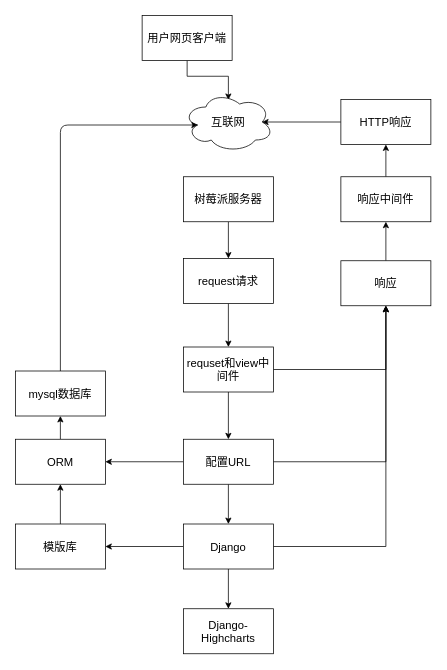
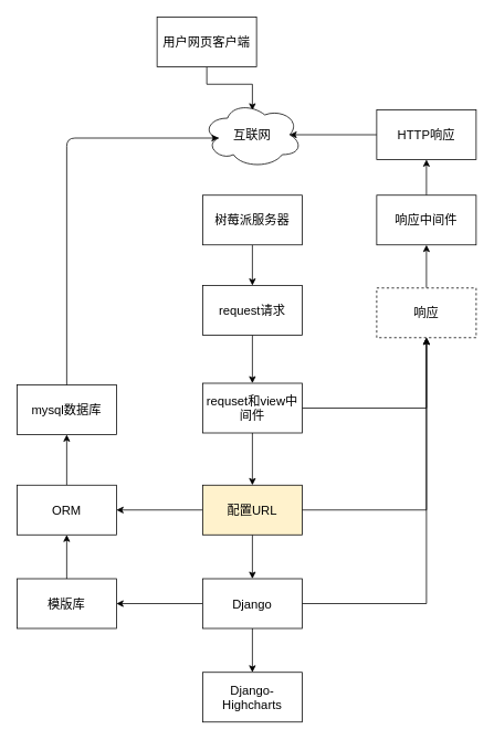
  <mxCell id="0" />
  <mxCell id="1" parent="0" />
  <mxCell id="2" style="edgeStyle=orthogonalEdgeStyle;rounded=0;orthogonalLoop=1;jettySize=auto;html=1;exitX=0.5;exitY=1;exitDx=0;exitDy=0;entryX=0.5;entryY=0.132;entryDx=0;entryDy=0;entryPerimeter=0;" edge="1" parent="1" source="3" target="4"><mxGeometry relative="1" as="geometry" /></mxCell>
  <mxCell id="3" value="&lt;font style=&quot;font-size: 15px&quot;&gt;用户网页客户端&lt;/font&gt;" style="rounded=0;whiteSpace=wrap;html=1;" vertex="1" parent="1"><mxGeometry x="189" y="20" width="120" height="60" as="geometry" /></mxCell>
  <mxCell id="4" value="&lt;font style=&quot;font-size: 15px&quot;&gt;互联网&lt;/font&gt;" style="ellipse;shape=cloud;whiteSpace=wrap;html=1;" vertex="1" parent="1"><mxGeometry x="244" y="122" width="120" height="80" as="geometry" /></mxCell>
  <mxCell id="5" style="edgeStyle=orthogonalEdgeStyle;rounded=0;orthogonalLoop=1;jettySize=auto;html=1;exitX=0;exitY=0.5;exitDx=0;exitDy=0;entryX=0.875;entryY=0.5;entryDx=0;entryDy=0;entryPerimeter=0;" edge="1" parent="1" source="6" target="4"><mxGeometry relative="1" as="geometry" /></mxCell>
  <mxCell id="6" value="&lt;font style=&quot;font-size: 15px&quot;&gt;HTTP响应&lt;/font&gt;" style="whiteSpace=wrap;html=1;" vertex="1" parent="1"><mxGeometry x="454" y="132" width="120" height="60" as="geometry" /></mxCell>
  <mxCell id="7" style="edgeStyle=orthogonalEdgeStyle;rounded=0;orthogonalLoop=1;jettySize=auto;html=1;exitX=0.5;exitY=1;exitDx=0;exitDy=0;entryX=0.5;entryY=0;entryDx=0;entryDy=0;" edge="1" parent="1" source="8" target="10"><mxGeometry relative="1" as="geometry" /></mxCell>
  <mxCell id="8" value="&lt;font style=&quot;font-size: 15px&quot;&gt;树莓派服务器&lt;/font&gt;" style="whiteSpace=wrap;html=1;" vertex="1" parent="1"><mxGeometry x="244" y="235" width="120" height="60" as="geometry" /></mxCell>
  <mxCell id="9" style="edgeStyle=orthogonalEdgeStyle;rounded=0;orthogonalLoop=1;jettySize=auto;html=1;exitX=0.5;exitY=1;exitDx=0;exitDy=0;entryX=0.5;entryY=0;entryDx=0;entryDy=0;" edge="1" parent="1" source="10" target="13"><mxGeometry relative="1" as="geometry" /></mxCell>
  <mxCell id="10" value="&lt;font style=&quot;font-size: 15px&quot;&gt;request请求&lt;/font&gt;" style="whiteSpace=wrap;html=1;" vertex="1" parent="1"><mxGeometry x="244" y="344" width="120" height="60" as="geometry" /></mxCell>
  <mxCell id="11" style="edgeStyle=orthogonalEdgeStyle;rounded=0;orthogonalLoop=1;jettySize=auto;html=1;exitX=1;exitY=0.5;exitDx=0;exitDy=0;entryX=0.5;entryY=1;entryDx=0;entryDy=0;" edge="1" parent="1" source="13" target="17"><mxGeometry relative="1" as="geometry" /></mxCell>
  <mxCell id="12" style="edgeStyle=orthogonalEdgeStyle;rounded=0;orthogonalLoop=1;jettySize=auto;html=1;exitX=0.5;exitY=1;exitDx=0;exitDy=0;" edge="1" parent="1" source="13" target="25"><mxGeometry relative="1" as="geometry" /></mxCell>
  <mxCell id="13" value="&lt;font style=&quot;font-size: 15px&quot;&gt;requset和view中间件&lt;/font&gt;" style="whiteSpace=wrap;html=1;" vertex="1" parent="1"><mxGeometry x="244" y="462" width="120" height="60" as="geometry" /></mxCell>
  <mxCell id="14" style="edgeStyle=orthogonalEdgeStyle;rounded=0;orthogonalLoop=1;jettySize=auto;html=1;exitX=0.5;exitY=0;exitDx=0;exitDy=0;entryX=0.5;entryY=1;entryDx=0;entryDy=0;" edge="1" parent="1" source="15" target="6"><mxGeometry relative="1" as="geometry" /></mxCell>
  <mxCell id="15" value="&lt;font style=&quot;font-size: 15px&quot;&gt;响应中间件&lt;/font&gt;" style="whiteSpace=wrap;html=1;" vertex="1" parent="1"><mxGeometry x="454" y="235" width="120" height="60" as="geometry" /></mxCell>
  <mxCell id="16" style="edgeStyle=orthogonalEdgeStyle;rounded=0;orthogonalLoop=1;jettySize=auto;html=1;exitX=0.5;exitY=0;exitDx=0;exitDy=0;entryX=0.5;entryY=1;entryDx=0;entryDy=0;" edge="1" parent="1" source="17" target="15"><mxGeometry relative="1" as="geometry" /></mxCell>
- <mxCell id="17" value="&lt;font style=&quot;font-size: 15px&quot;&gt;响应&lt;/font&gt;" style="whiteSpace=wrap;html=1;" vertex="1" parent="1"><mxGeometry x="454" y="347" width="120" height="60" as="geometry" /></mxCell>
- <mxCell id="18" value="&lt;font style=&quot;font-size: 15px&quot;&gt;mysql数据库&lt;/font&gt;" style="whiteSpace=wrap;html=1;" vertex="1" parent="1"><mxGeometry x="20" y="494" width="120" height="60" as="geometry" /></mxCell>
+ <mxCell id="17" value="&lt;font style=&quot;font-size: 15px&quot;&gt;响应&lt;/font&gt;" style="whiteSpace=wrap;html=1;dashed=1;" vertex="1" parent="1"><mxGeometry x="454" y="347" width="120" height="60" as="geometry" /></mxCell>
+ <mxCell id="18" value="&lt;font style=&quot;font-size: 15px&quot;&gt;mysql数据库&lt;/font&gt;" style="whiteSpace=wrap;html=1;" vertex="1" parent="1"><mxGeometry x="20" y="464" width="120" height="60" as="geometry" /></mxCell>
  <mxCell id="19" value="" style="endArrow=classic;html=1;exitX=0.5;exitY=0;exitDx=0;exitDy=0;entryX=0.16;entryY=0.55;entryDx=0;entryDy=0;entryPerimeter=0;" edge="1" parent="1" source="18" target="4"><mxGeometry width="50" height="50" relative="1" as="geometry"><mxPoint x="55" y="355" as="sourcePoint" /><mxPoint x="105" y="305" as="targetPoint" /><Array as="points"><mxPoint x="80" y="166" /></Array></mxGeometry></mxCell>
  <mxCell id="20" style="edgeStyle=orthogonalEdgeStyle;rounded=0;orthogonalLoop=1;jettySize=auto;html=1;exitX=0.5;exitY=0;exitDx=0;exitDy=0;entryX=0.5;entryY=1;entryDx=0;entryDy=0;" edge="1" parent="1" source="21" target="18"><mxGeometry relative="1" as="geometry" /></mxCell>
  <mxCell id="21" value="&lt;font style=&quot;font-size: 15px&quot;&gt;ORM&lt;/font&gt;" style="whiteSpace=wrap;html=1;" vertex="1" parent="1"><mxGeometry x="20" y="585" width="120" height="60" as="geometry" /></mxCell>
  <mxCell id="22" style="edgeStyle=orthogonalEdgeStyle;rounded=0;orthogonalLoop=1;jettySize=auto;html=1;exitX=0;exitY=0.5;exitDx=0;exitDy=0;entryX=1;entryY=0.5;entryDx=0;entryDy=0;" edge="1" parent="1" source="25" target="21"><mxGeometry relative="1" as="geometry" /></mxCell>
  <mxCell id="23" style="edgeStyle=orthogonalEdgeStyle;rounded=0;orthogonalLoop=1;jettySize=auto;html=1;exitX=1;exitY=0.5;exitDx=0;exitDy=0;entryX=0.5;entryY=1;entryDx=0;entryDy=0;" edge="1" parent="1" source="25" target="17"><mxGeometry relative="1" as="geometry" /></mxCell>
  <mxCell id="24" style="edgeStyle=orthogonalEdgeStyle;rounded=0;orthogonalLoop=1;jettySize=auto;html=1;exitX=0.5;exitY=1;exitDx=0;exitDy=0;entryX=0.5;entryY=0;entryDx=0;entryDy=0;" edge="1" parent="1" source="25" target="29"><mxGeometry relative="1" as="geometry" /></mxCell>
- <mxCell id="25" value="&lt;font style=&quot;font-size: 15px&quot;&gt;配置URL&lt;/font&gt;" style="whiteSpace=wrap;html=1;" vertex="1" parent="1"><mxGeometry x="244" y="585" width="120" height="60" as="geometry" /></mxCell>
+ <mxCell id="25" value="&lt;font style=&quot;font-size: 15px&quot;&gt;配置URL&lt;/font&gt;" style="whiteSpace=wrap;html=1;fillColor=#fff2cc;" vertex="1" parent="1"><mxGeometry x="244" y="585" width="120" height="60" as="geometry" /></mxCell>
  <mxCell id="26" style="edgeStyle=orthogonalEdgeStyle;rounded=0;orthogonalLoop=1;jettySize=auto;html=1;exitX=1;exitY=0.5;exitDx=0;exitDy=0;entryX=0.5;entryY=1;entryDx=0;entryDy=0;" edge="1" parent="1" source="29" target="17"><mxGeometry relative="1" as="geometry" /></mxCell>
  <mxCell id="27" style="edgeStyle=orthogonalEdgeStyle;rounded=0;orthogonalLoop=1;jettySize=auto;html=1;exitX=0;exitY=0.5;exitDx=0;exitDy=0;entryX=1;entryY=0.5;entryDx=0;entryDy=0;" edge="1" parent="1" source="29" target="31"><mxGeometry relative="1" as="geometry" /></mxCell>
  <mxCell id="28" style="edgeStyle=orthogonalEdgeStyle;rounded=0;orthogonalLoop=1;jettySize=auto;html=1;exitX=0.5;exitY=1;exitDx=0;exitDy=0;entryX=0.5;entryY=0;entryDx=0;entryDy=0;" edge="1" parent="1" source="29" target="32"><mxGeometry relative="1" as="geometry" /></mxCell>
  <mxCell id="29" value="&lt;font style=&quot;font-size: 15px&quot;&gt;Django&lt;/font&gt;" style="whiteSpace=wrap;html=1;" vertex="1" parent="1"><mxGeometry x="244" y="698" width="120" height="60" as="geometry" /></mxCell>
  <mxCell id="30" style="edgeStyle=orthogonalEdgeStyle;rounded=0;orthogonalLoop=1;jettySize=auto;html=1;exitX=0.5;exitY=0;exitDx=0;exitDy=0;entryX=0.5;entryY=1;entryDx=0;entryDy=0;" edge="1" parent="1" source="31" target="21"><mxGeometry relative="1" as="geometry" /></mxCell>
  <mxCell id="31" value="&lt;font style=&quot;font-size: 15px&quot;&gt;模版库&lt;/font&gt;" style="whiteSpace=wrap;html=1;" vertex="1" parent="1"><mxGeometry x="20" y="698" width="120" height="60" as="geometry" /></mxCell>
  <mxCell id="32" value="&lt;font style=&quot;font-size: 15px&quot;&gt;Django-Highcharts&lt;/font&gt;" style="whiteSpace=wrap;html=1;" vertex="1" parent="1"><mxGeometry x="244" y="811" width="120" height="60" as="geometry" /></mxCell>
